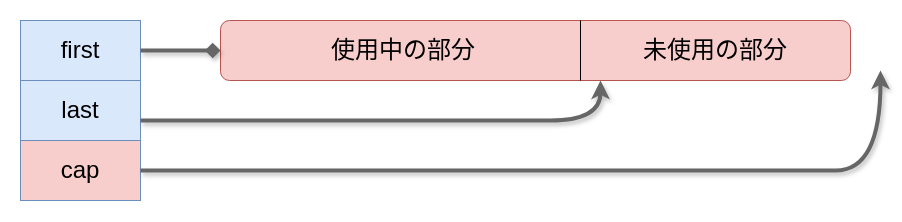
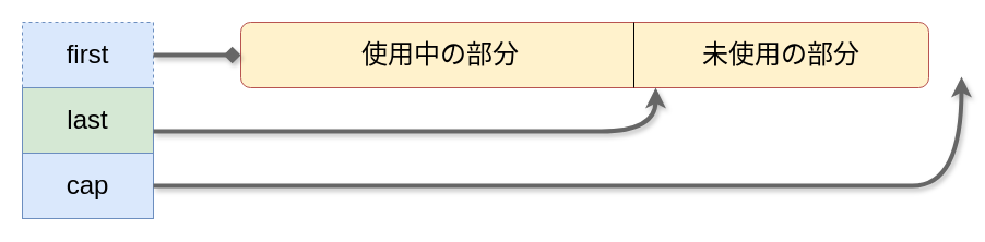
  <mxCell id="0" />
  <mxCell id="1" parent="0" />
- <mxCell id="2" value="&lt;font style=&quot;font-size: 24px;&quot;&gt;first&lt;/font&gt;" style="rounded=0;whiteSpace=wrap;html=1;labelBackgroundColor=light-dark(default, #658095);fillColor=#dae8fc;strokeColor=#6c8ebf;" parent="1" vertex="1"><mxGeometry x="20" y="20" width="120" height="60" as="geometry" /></mxCell>
- <mxCell id="3" value="&lt;font style=&quot;font-size: 24px;&quot;&gt;last&lt;/font&gt;" style="rounded=0;whiteSpace=wrap;html=1;fillColor=#dae8fc;strokeColor=#6c8ebf;" parent="1" vertex="1"><mxGeometry x="20" y="80" width="120" height="60" as="geometry" /></mxCell>
- <mxCell id="4" value="&lt;span style=&quot;font-size: 24px;&quot;&gt;　　使用中の部分　　　　　　　未使用の部分&lt;/span&gt;" style="rounded=1;whiteSpace=wrap;html=1;fillColor=#f8cecc;strokeColor=#b85450;" parent="1" vertex="1"><mxGeometry x="220" y="20" width="630" height="60" as="geometry" /></mxCell>
+ <mxCell id="2" value="&lt;font style=&quot;font-size: 24px;&quot;&gt;first&lt;/font&gt;" style="rounded=0;whiteSpace=wrap;html=1;labelBackgroundColor=light-dark(default, #658095);fillColor=#dae8fc;strokeColor=#6c8ebf;dashed=1;" parent="1" vertex="1"><mxGeometry x="20" y="20" width="120" height="60" as="geometry" /></mxCell>
+ <mxCell id="3" value="&lt;font style=&quot;font-size: 24px;&quot;&gt;last&lt;/font&gt;" style="rounded=0;whiteSpace=wrap;html=1;fillColor=#d5e8d4;strokeColor=#6c8ebf;" parent="1" vertex="1"><mxGeometry x="20" y="80" width="120" height="60" as="geometry" /></mxCell>
+ <mxCell id="4" value="&lt;span style=&quot;font-size: 24px;&quot;&gt;　　使用中の部分　　　　　　　未使用の部分&lt;/span&gt;" style="rounded=1;whiteSpace=wrap;html=1;fillColor=#fff2cc;strokeColor=#b85450;" parent="1" vertex="1"><mxGeometry x="220" y="20" width="630" height="60" as="geometry" /></mxCell>
  <mxCell id="5" value="" style="endArrow=diamond;html=1;rounded=0;entryX=0;entryY=0.5;entryDx=0;entryDy=0;strokeWidth=4;shadow=1;fillColor=#f5f5f5;strokeColor=#666666;" parent="1" source="2" target="4" edge="1"><mxGeometry width="50" height="50" relative="1" as="geometry"><mxPoint x="290" y="230" as="sourcePoint" /><mxPoint x="340" y="180" as="targetPoint" /></mxGeometry></mxCell>
  <mxCell id="6" value="" style="curved=1;endArrow=classic;html=1;rounded=0;strokeWidth=4;shadow=1;fillColor=#f5f5f5;strokeColor=#666666;" parent="1" edge="1"><mxGeometry width="50" height="50" relative="1" as="geometry"><mxPoint x="140" y="120" as="sourcePoint" /><mxPoint x="600" y="80" as="targetPoint" /><Array as="points"><mxPoint x="500" y="120" /><mxPoint x="600" y="120" /></Array></mxGeometry></mxCell>
  <mxCell id="7" value="" style="endArrow=none;html=1;rounded=0;entryX=0.75;entryY=0;entryDx=0;entryDy=0;exitX=0.75;exitY=1;exitDx=0;exitDy=0;" edge="1" parent="1"><mxGeometry width="50" height="50" relative="1" as="geometry"><mxPoint x="580" y="80" as="sourcePoint" /><mxPoint x="580" y="20" as="targetPoint" /></mxGeometry></mxCell>
- <mxCell id="8" value="&lt;span style=&quot;font-size: 24px;&quot;&gt;cap&lt;/span&gt;" style="rounded=0;whiteSpace=wrap;html=1;fillColor=#f8cecc;strokeColor=#6c8ebf;" vertex="1" parent="1"><mxGeometry x="20" y="140" width="120" height="60" as="geometry" /></mxCell>
+ <mxCell id="8" value="&lt;span style=&quot;font-size: 24px;&quot;&gt;cap&lt;/span&gt;" style="rounded=0;whiteSpace=wrap;html=1;fillColor=#dae8fc;strokeColor=#6c8ebf;" vertex="1" parent="1"><mxGeometry x="20" y="140" width="120" height="60" as="geometry" /></mxCell>
  <mxCell id="9" value="" style="curved=1;endArrow=classic;html=1;rounded=0;strokeWidth=4;shadow=1;fillColor=#f5f5f5;strokeColor=#666666;" edge="1" parent="1"><mxGeometry width="50" height="50" relative="1" as="geometry"><mxPoint x="140" y="170" as="sourcePoint" /><mxPoint x="880" y="70" as="targetPoint" /><Array as="points"><mxPoint x="790" y="170" /><mxPoint x="880" y="170" /></Array></mxGeometry></mxCell>
